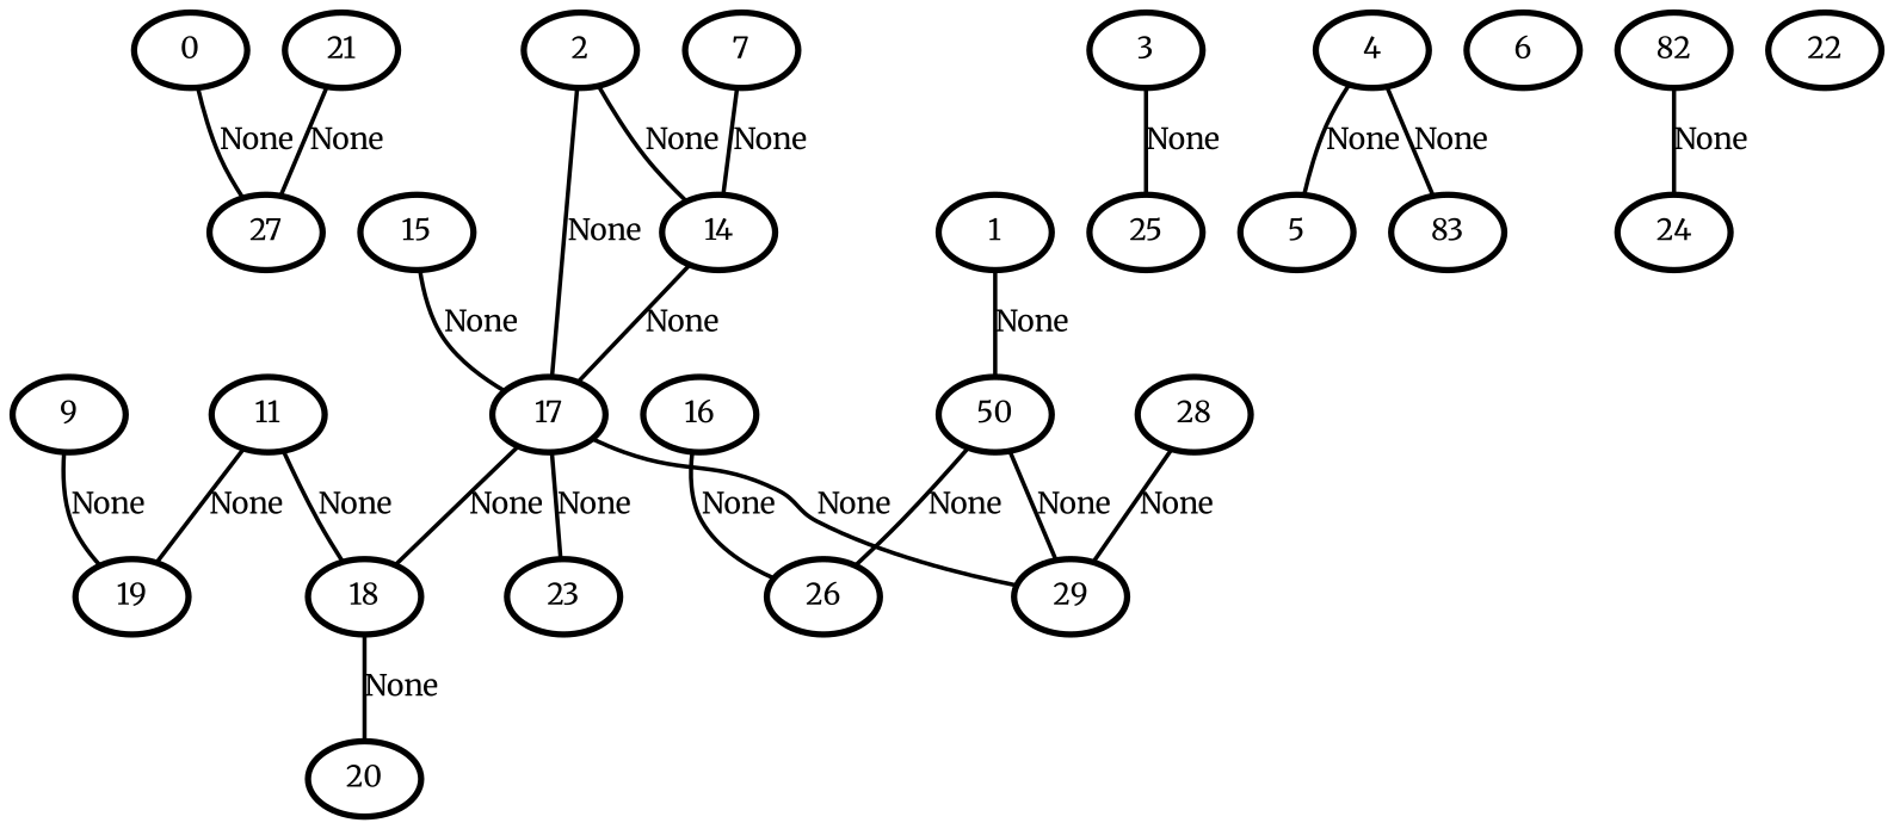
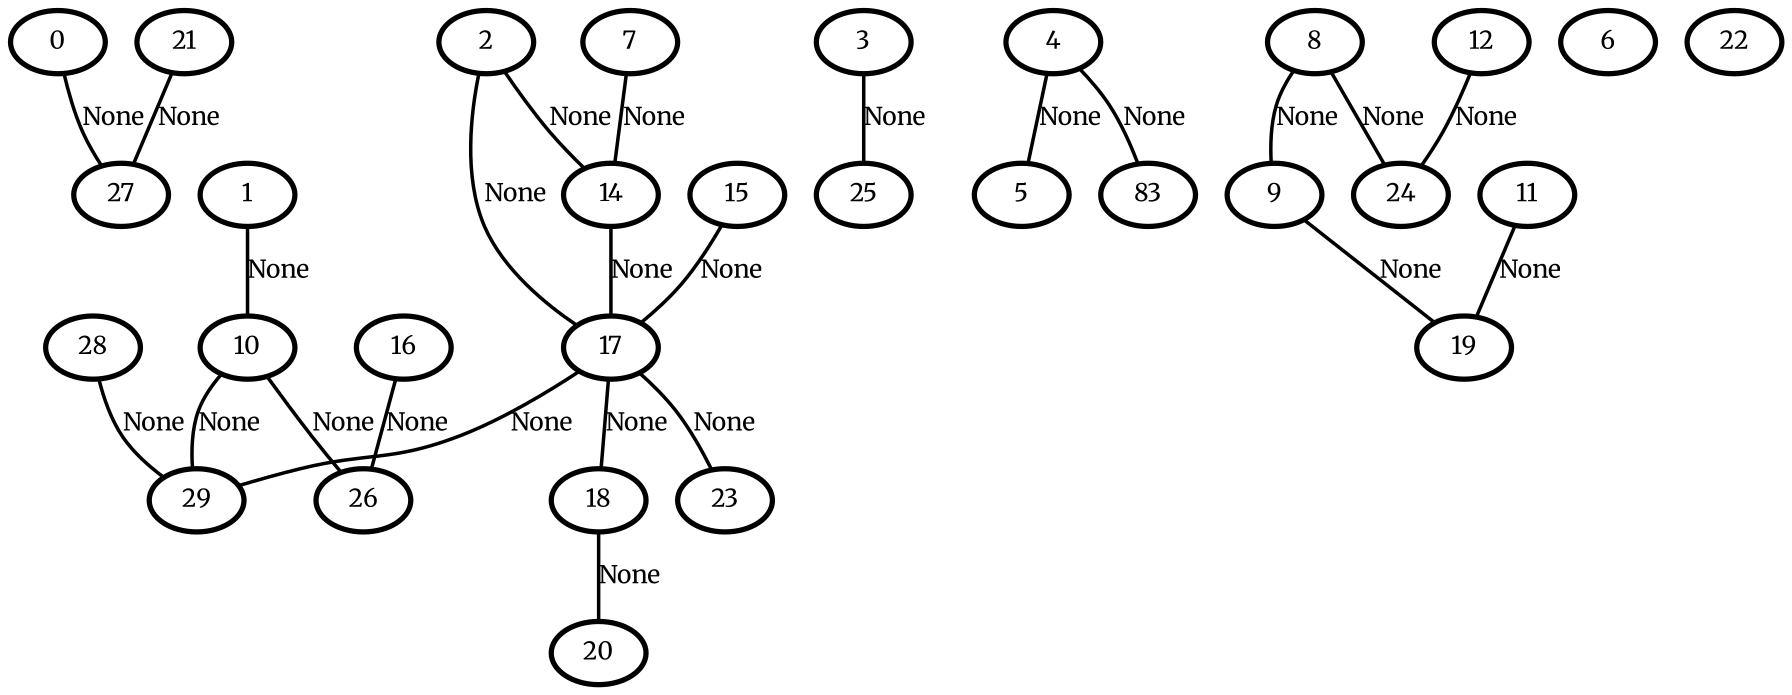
  graph {
    fontname=Merriweather
    node [fontname=Merriweather penwidth=3]
    edge [fontname=Merriweather penwidth=2]
    n1 [label=0]
    n2 [label=27]
    n3 [label=1]
-   n4 [label=50]
+   n4 [label=10]
    n5 [label=29]
    n6 [label=26]
    n7 [label=2]
    n8 [label=14]
    n9 [label=17]
    n10 [label=18]
    n11 [label=23]
    n12 [label=3]
    n13 [label=25]
    n14 [label=4]
    n15 [label=5]
    n16 [label=83]
    n17 [label=19]
    n18 [label=6]
    n19 [label=7]
+   n20 [label=8]
    n21 [label=9]
    n22 [label=24]
    n23 [label=16]
    n24 [label=11]
    n25 [label=20]
-   n26 [label=82]
+   n26 [label=12]
    n27 [label=15]
    n28 [label=21]
    n29 [label=22]
    n30 [label=28]
    n1 -- n2 [label=None]
    n3 -- n4 [label=None]
    n4 -- n5 [label=None]
    n4 -- n6 [label=None]
    n7 -- n8 [label=None]
    n7 -- n9 [label=None]
    n8 -- n9 [label=None]
    n9 -- n5 [label=None]
    n9 -- n10 [label=None]
    n9 -- n11 [label=None]
    n10 -- n25 [label=None]
    n12 -- n13 [label=None]
    n14 -- n15 [label=None]
    n14 -- n16 [label=None]
    n19 -- n8 [label=None]
+   n20 -- n21 [label=None]
+   n20 -- n22 [label=None]
    n21 -- n17 [label=None]
    n23 -- n6 [label=None]
-   n24 -- n10 [label=None]
    n24 -- n17 [label=None]
    n26 -- n22 [label=None]
    n27 -- n9 [label=None]
    n28 -- n2 [label=None]
    n30 -- n5 [label=None]
  }
